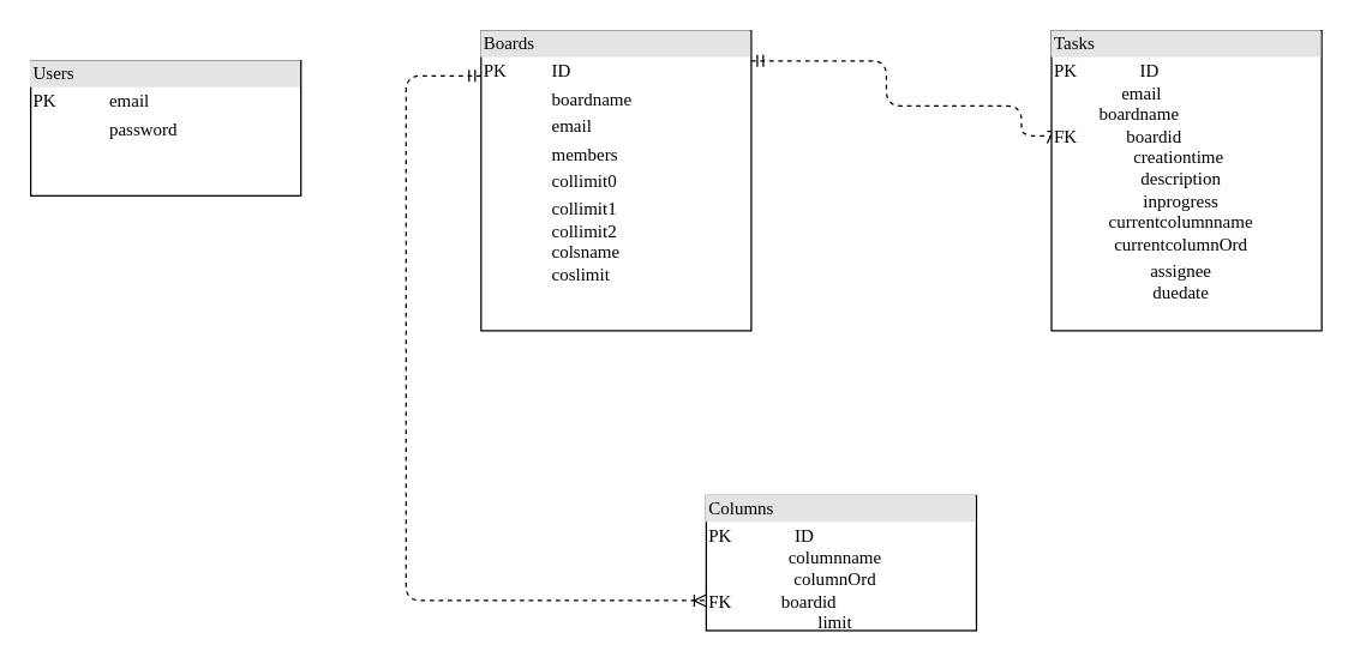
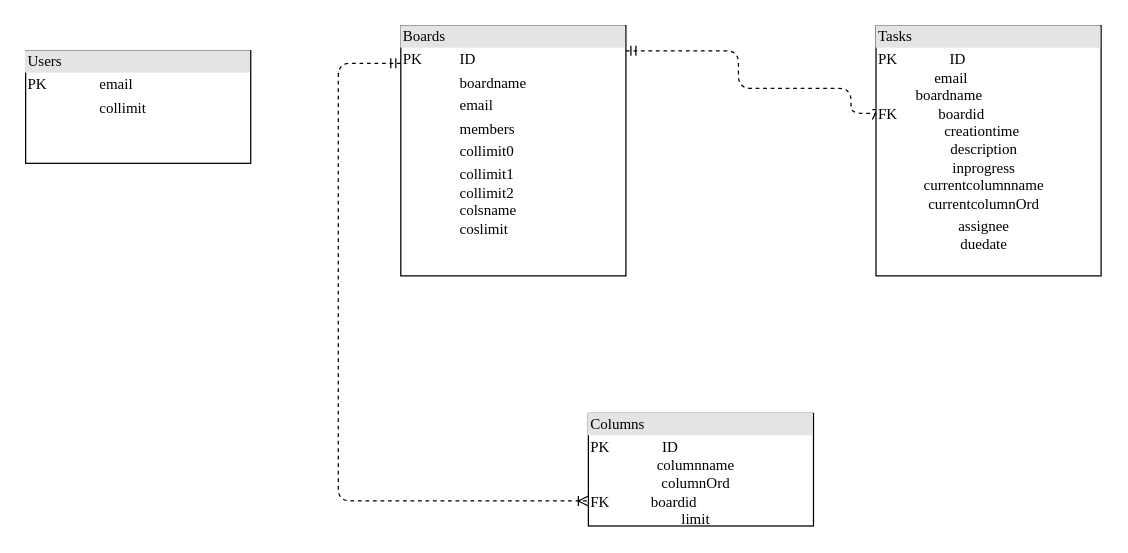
  <mxCell id="0" />
  <mxCell id="1" parent="0" />
- <mxCell id="2" value="&lt;div style=&quot;box-sizing: border-box ; width: 100% ; background: #e4e4e4 ; padding: 2px&quot;&gt;Users&lt;/div&gt;&lt;table style=&quot;width: 100% ; font-size: 1em&quot; cellpadding=&quot;2&quot; cellspacing=&quot;0&quot;&gt;&lt;tbody&gt;&lt;tr&gt;&lt;td&gt;PK&lt;/td&gt;&lt;td&gt;email&lt;/td&gt;&lt;/tr&gt;&lt;tr&gt;&lt;td&gt;&lt;br&gt;&lt;/td&gt;&lt;td&gt;password&lt;/td&gt;&lt;/tr&gt;&lt;tr&gt;&lt;td&gt;&lt;/td&gt;&lt;td&gt;&lt;br&gt;&lt;/td&gt;&lt;/tr&gt;&lt;/tbody&gt;&lt;/table&gt;" style="verticalAlign=top;align=left;overflow=fill;html=1;rounded=0;shadow=0;comic=0;labelBackgroundColor=none;strokeWidth=1;fontFamily=Verdana;fontSize=12" parent="1" vertex="1"><mxGeometry x="20" y="40" width="180" height="90" as="geometry" /></mxCell>
+ <mxCell id="2" value="&lt;div style=&quot;box-sizing: border-box ; width: 100% ; background: #e4e4e4 ; padding: 2px&quot;&gt;Users&lt;/div&gt;&lt;table style=&quot;width: 100% ; font-size: 1em&quot; cellpadding=&quot;2&quot; cellspacing=&quot;0&quot;&gt;&lt;tbody&gt;&lt;tr&gt;&lt;td&gt;PK&lt;/td&gt;&lt;td&gt;email&lt;/td&gt;&lt;/tr&gt;&lt;tr&gt;&lt;td&gt;&lt;br&gt;&lt;/td&gt;&lt;td&gt;collimit&lt;/td&gt;&lt;/tr&gt;&lt;tr&gt;&lt;td&gt;&lt;/td&gt;&lt;td&gt;&lt;br&gt;&lt;/td&gt;&lt;/tr&gt;&lt;/tbody&gt;&lt;/table&gt;" style="verticalAlign=top;align=left;overflow=fill;html=1;rounded=0;shadow=0;comic=0;labelBackgroundColor=none;strokeWidth=1;fontFamily=Verdana;fontSize=12" parent="1" vertex="1"><mxGeometry x="20" y="40" width="180" height="90" as="geometry" /></mxCell>
  <mxCell id="3" style="edgeStyle=orthogonalEdgeStyle;html=1;dashed=1;labelBackgroundColor=none;startArrow=ERmandOne;endArrow=ERoneToMany;fontFamily=Verdana;fontSize=12;align=left;entryX=0.006;entryY=0.375;entryDx=0;entryDy=0;entryPerimeter=0;" parent="1" source="4" target="5" edge="1"><mxGeometry relative="1" as="geometry"><Array as="points"><mxPoint x="590" y="40" /><mxPoint x="590" y="70" /><mxPoint x="680" y="70" /><mxPoint x="680" y="90" /><mxPoint x="701" y="90" /></Array></mxGeometry></mxCell>
  <mxCell id="4" value="&lt;div style=&quot;box-sizing: border-box ; width: 100% ; background: rgb(228 , 228 , 228) ; padding: 2px&quot;&gt;Boards&lt;/div&gt;&lt;table style=&quot;width: 100% ; font-size: 1em&quot; cellpadding=&quot;2&quot; cellspacing=&quot;0&quot;&gt;&lt;tbody&gt;&lt;tr&gt;&lt;td&gt;PK&lt;/td&gt;&lt;td&gt;ID&lt;/td&gt;&lt;/tr&gt;&lt;tr&gt;&lt;td&gt;&lt;br&gt;&lt;/td&gt;&lt;td&gt;boardname&lt;/td&gt;&lt;/tr&gt;&lt;tr&gt;&lt;td&gt;&lt;/td&gt;&lt;td&gt;email&lt;/td&gt;&lt;/tr&gt;&lt;tr&gt;&lt;td&gt;&lt;br&gt;&lt;/td&gt;&lt;td&gt;members&lt;br&gt;&lt;/td&gt;&lt;/tr&gt;&lt;tr&gt;&lt;td style=&quot;text-align: center&quot;&gt;&lt;br&gt;&lt;/td&gt;&lt;td&gt;collimit0&lt;br&gt;&lt;/td&gt;&lt;/tr&gt;&lt;tr&gt;&lt;td&gt;&lt;br&gt;&lt;/td&gt;&lt;td&gt;collimit1&lt;br&gt;collimit2&lt;br&gt;colsname&lt;br&gt;coslimit&lt;br&gt;&lt;br&gt;&lt;br&gt;&lt;br&gt;&lt;br&gt;&lt;/td&gt;&lt;/tr&gt;&lt;/tbody&gt;&lt;/table&gt;" style="verticalAlign=top;align=left;overflow=fill;html=1;rounded=0;shadow=0;comic=0;labelBackgroundColor=none;strokeWidth=1;fontFamily=Verdana;fontSize=12" parent="1" vertex="1"><mxGeometry x="320" y="20" width="180" height="200" as="geometry" /></mxCell>
  <mxCell id="5" value="&lt;div style=&quot;box-sizing: border-box ; width: 100% ; background: #e4e4e4 ; padding: 2px&quot;&gt;Tasks&lt;/div&gt;&lt;table style=&quot;width: 100% ; font-size: 1em&quot; cellpadding=&quot;2&quot; cellspacing=&quot;0&quot;&gt;&lt;tbody&gt;&lt;tr&gt;&lt;td&gt;PK&amp;nbsp; &amp;nbsp; &amp;nbsp; &amp;nbsp; &amp;nbsp; &amp;nbsp; &amp;nbsp; ID&lt;br&gt;&amp;nbsp; &amp;nbsp; &amp;nbsp; &amp;nbsp; &amp;nbsp; &amp;nbsp; &amp;nbsp; &amp;nbsp;email&lt;br&gt;&amp;nbsp; &amp;nbsp; &amp;nbsp; &amp;nbsp; &amp;nbsp;&amp;nbsp;&lt;span&gt;b&lt;/span&gt;oardname&lt;br&gt;FK&amp;nbsp; &amp;nbsp; &amp;nbsp; &amp;nbsp; &amp;nbsp; &amp;nbsp;boardid&lt;br&gt;&lt;div style=&quot;text-align: center&quot;&gt;&lt;span style=&quot;font-size: 1em&quot;&gt;creationtime&amp;nbsp;&lt;/span&gt;&lt;/div&gt;&lt;div style=&quot;text-align: center&quot;&gt;&lt;span style=&quot;font-size: 1em&quot;&gt;description&lt;/span&gt;&lt;/div&gt;&lt;div style=&quot;text-align: center&quot;&gt;&lt;span style=&quot;font-size: 1em&quot;&gt;inprogress&lt;/span&gt;&lt;/div&gt;&lt;div style=&quot;text-align: center&quot;&gt;&lt;span style=&quot;font-size: 1em&quot;&gt;currentcolumnname&lt;/span&gt;&lt;/div&gt;&lt;div style=&quot;text-align: center&quot;&gt;&lt;span style=&quot;font-size: 1em&quot;&gt;currentcolumnOrd&lt;/span&gt;&lt;/div&gt;&lt;/td&gt;&lt;td style=&quot;text-align: center&quot;&gt;&lt;br&gt;&lt;/td&gt;&lt;/tr&gt;&lt;tr&gt;&lt;td&gt;&lt;div style=&quot;text-align: center&quot;&gt;&lt;span style=&quot;font-size: 1em&quot;&gt;assignee&lt;/span&gt;&lt;/div&gt;&lt;div style=&quot;text-align: center&quot;&gt;&lt;span style=&quot;font-size: 1em&quot;&gt;duedate&lt;/span&gt;&lt;/div&gt;&lt;/td&gt;&lt;td&gt;&lt;/td&gt;&lt;/tr&gt;&lt;tr&gt;&lt;td&gt;&lt;/td&gt;&lt;td&gt;&lt;br&gt;&lt;br&gt;&lt;/td&gt;&lt;/tr&gt;&lt;/tbody&gt;&lt;/table&gt;" style="verticalAlign=top;align=left;overflow=fill;html=1;rounded=0;shadow=0;comic=0;labelBackgroundColor=none;strokeWidth=1;fontFamily=Verdana;fontSize=12" parent="1" vertex="1"><mxGeometry x="700" y="20" width="180" height="200" as="geometry" /></mxCell>
  <mxCell id="6" value="&lt;div style=&quot;box-sizing: border-box ; width: 100% ; background: #e4e4e4 ; padding: 2px&quot;&gt;Columns&lt;/div&gt;&lt;table style=&quot;width: 100% ; font-size: 1em&quot; cellpadding=&quot;2&quot; cellspacing=&quot;0&quot;&gt;&lt;tbody&gt;&lt;tr&gt;&lt;td&gt;PK&amp;nbsp; &amp;nbsp; &amp;nbsp; &amp;nbsp; &amp;nbsp; &amp;nbsp; &amp;nbsp; ID&lt;br&gt;&lt;div style=&quot;text-align: center&quot;&gt;&lt;span style=&quot;font-size: 1em&quot;&gt;columnname&lt;/span&gt;&lt;/div&gt;&lt;div style=&quot;text-align: center&quot;&gt;&lt;span style=&quot;font-size: 1em&quot;&gt;columnOrd&lt;/span&gt;&lt;/div&gt;FK&amp;nbsp; &amp;nbsp; &amp;nbsp; &amp;nbsp; &amp;nbsp; &amp;nbsp;boardid&lt;br&gt;&lt;div style=&quot;text-align: center&quot;&gt;&lt;span style=&quot;font-size: 1em&quot;&gt;limit&lt;/span&gt;&lt;/div&gt;&lt;div style=&quot;text-align: center&quot;&gt;&lt;br&gt;&lt;/div&gt;&lt;/td&gt;&lt;td style=&quot;text-align: center&quot;&gt;&lt;/td&gt;&lt;/tr&gt;&lt;tr&gt;&lt;td&gt;&lt;/td&gt;&lt;td&gt;&lt;br&gt;&lt;br&gt;&lt;/td&gt;&lt;/tr&gt;&lt;/tbody&gt;&lt;/table&gt;" style="verticalAlign=top;align=left;overflow=fill;html=1;rounded=0;shadow=0;comic=0;labelBackgroundColor=none;strokeWidth=1;fontFamily=Verdana;fontSize=12" vertex="1" parent="1"><mxGeometry x="470" y="330" width="180" height="90" as="geometry" /></mxCell>
  <mxCell id="7" style="edgeStyle=orthogonalEdgeStyle;html=1;dashed=1;labelBackgroundColor=none;startArrow=ERmandOne;endArrow=ERoneToMany;fontFamily=Verdana;fontSize=12;align=left;" edge="1" parent="1"><mxGeometry relative="1" as="geometry"><mxPoint x="320" y="50" as="sourcePoint" /><mxPoint x="470" y="400" as="targetPoint" /><Array as="points"><mxPoint x="270" y="50" /><mxPoint x="270" y="400" /></Array></mxGeometry></mxCell>
